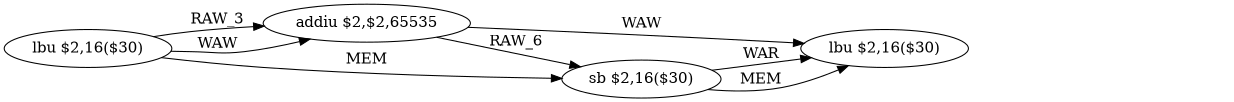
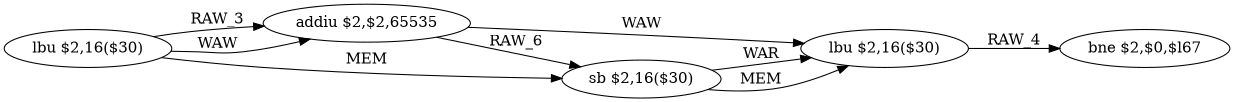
  digraph {
    rankdir=LR
    node [shape=ellipse]
    n1 [label="lbu $2,16($30)"]
    n2 [label="addiu $2,$2,65535"]
    n3 [label="sb $2,16($30)"]
    n4 [label="lbu $2,16($30)"]
+   n5 [label="bne $2,$0,$l67"]
    n1 -> n2 [label=RAW_3]
    n1 -> n2 [label=WAW]
    n1 -> n3 [label=MEM]
    n2 -> n3 [label=RAW_6]
    n2 -> n4 [label=WAW]
    n3 -> n4 [label=WAR]
    n3 -> n4 [label=MEM]
+   n4 -> n5 [label=RAW_4]
  }
